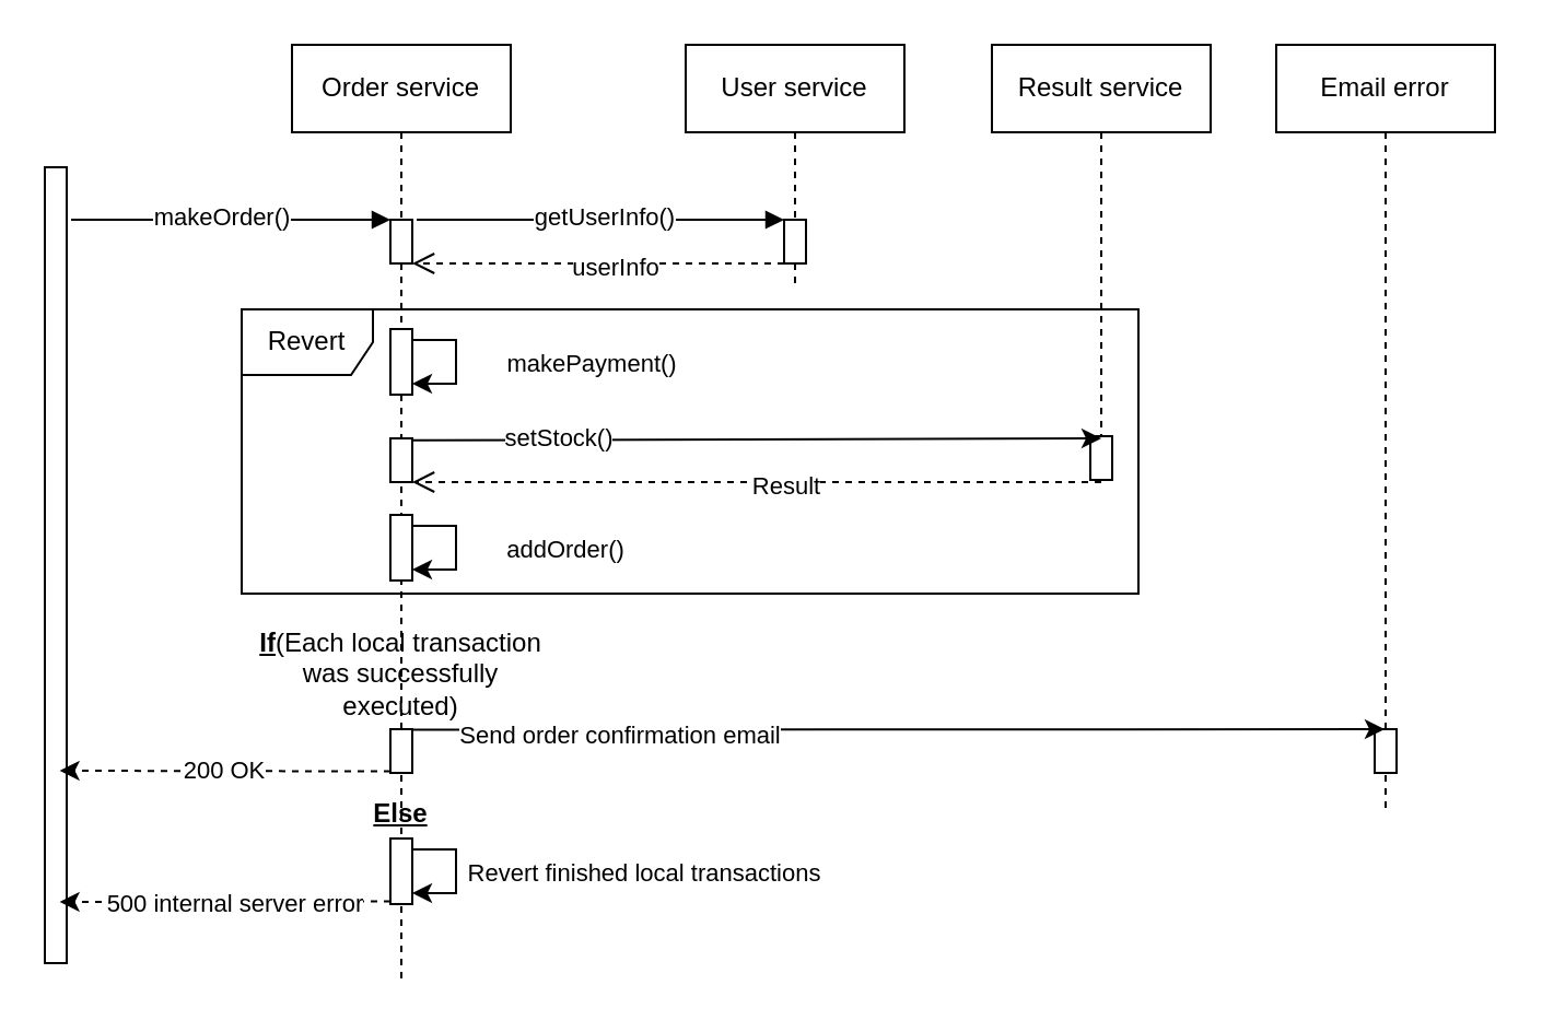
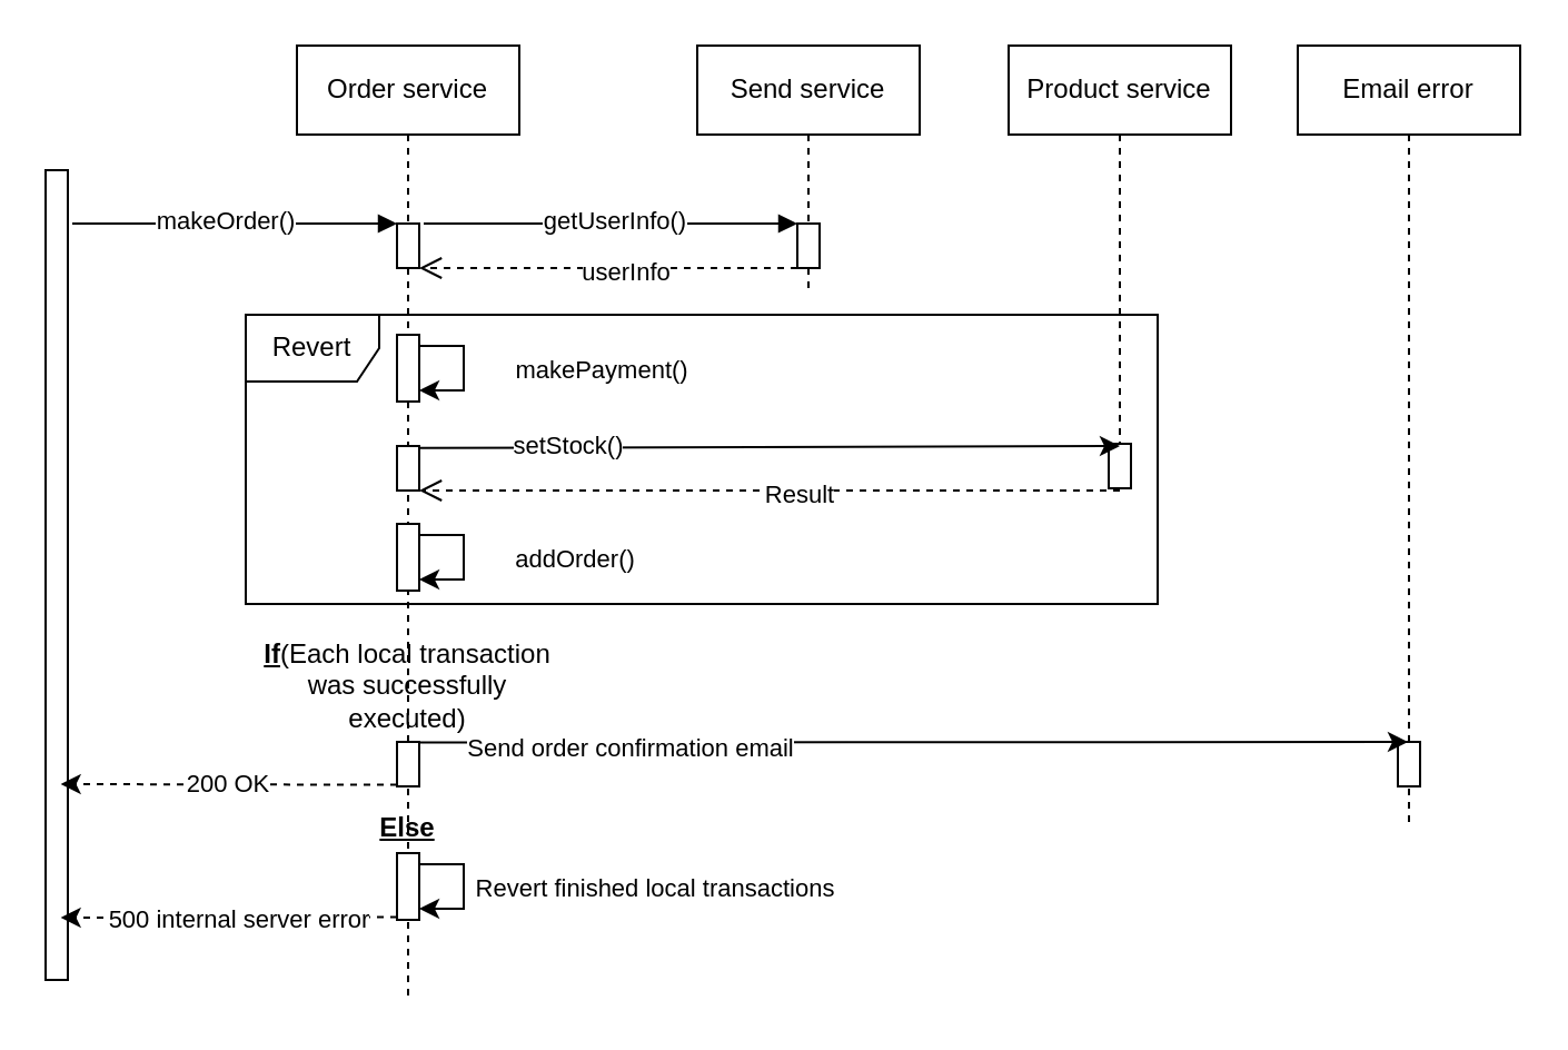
  <mxCell id="0" />
  <mxCell id="1" parent="0" />
  <mxCell id="2" value="" style="html=1;points=[[0,0,0,0,5],[0,1,0,0,-5],[1,0,0,0,5],[1,1,0,0,-5]];perimeter=orthogonalPerimeter;outlineConnect=0;targetShapes=umlLifeline;portConstraint=eastwest;newEdgeStyle={&quot;curved&quot;:0,&quot;rounded&quot;:0};" vertex="1" parent="1"><mxGeometry x="20" y="76" width="10" height="364" as="geometry" /></mxCell>
  <mxCell id="3" value="Order service" style="shape=umlLifeline;perimeter=lifelinePerimeter;whiteSpace=wrap;html=1;container=0;dropTarget=0;collapsible=0;recursiveResize=0;outlineConnect=0;portConstraint=eastwest;newEdgeStyle={&quot;edgeStyle&quot;:&quot;elbowEdgeStyle&quot;,&quot;elbow&quot;:&quot;vertical&quot;,&quot;curved&quot;:0,&quot;rounded&quot;:0};" parent="1" vertex="1"><mxGeometry x="133" y="20" width="100" height="430" as="geometry" /></mxCell>
  <mxCell id="4" value="" style="html=1;points=[];perimeter=orthogonalPerimeter;outlineConnect=0;targetShapes=umlLifeline;portConstraint=eastwest;newEdgeStyle={&quot;edgeStyle&quot;:&quot;elbowEdgeStyle&quot;,&quot;elbow&quot;:&quot;vertical&quot;,&quot;curved&quot;:0,&quot;rounded&quot;:0};" parent="3" vertex="1"><mxGeometry x="45" y="80" width="10" height="20" as="geometry" /></mxCell>
  <mxCell id="5" value="" style="html=1;points=[];perimeter=orthogonalPerimeter;outlineConnect=0;targetShapes=umlLifeline;portConstraint=eastwest;newEdgeStyle={&quot;edgeStyle&quot;:&quot;elbowEdgeStyle&quot;,&quot;elbow&quot;:&quot;vertical&quot;,&quot;curved&quot;:0,&quot;rounded&quot;:0};" parent="3" vertex="1"><mxGeometry x="45" y="130" width="10" height="30" as="geometry" /></mxCell>
  <mxCell id="6" value="" style="edgeStyle=elbowEdgeStyle;rounded=0;orthogonalLoop=1;jettySize=auto;html=1;elbow=vertical;curved=0;" parent="3" source="5" target="5" edge="1"><mxGeometry relative="1" as="geometry" /></mxCell>
  <mxCell id="7" value="&lt;span style=&quot;border-color: var(--border-color);&quot;&gt;makePayment()&lt;/span&gt;" style="edgeLabel;html=1;align=center;verticalAlign=middle;resizable=0;points=[];" parent="6" vertex="1" connectable="0"><mxGeometry x="0.333" y="2" relative="1" as="geometry"><mxPoint x="61" y="-12" as="offset" /></mxGeometry></mxCell>
  <mxCell id="8" value="" style="html=1;points=[];perimeter=orthogonalPerimeter;outlineConnect=0;targetShapes=umlLifeline;portConstraint=eastwest;newEdgeStyle={&quot;edgeStyle&quot;:&quot;elbowEdgeStyle&quot;,&quot;elbow&quot;:&quot;vertical&quot;,&quot;curved&quot;:0,&quot;rounded&quot;:0};" parent="3" vertex="1"><mxGeometry x="45" y="180" width="10" height="20" as="geometry" /></mxCell>
  <mxCell id="9" value="" style="html=1;points=[];perimeter=orthogonalPerimeter;outlineConnect=0;targetShapes=umlLifeline;portConstraint=eastwest;newEdgeStyle={&quot;edgeStyle&quot;:&quot;elbowEdgeStyle&quot;,&quot;elbow&quot;:&quot;vertical&quot;,&quot;curved&quot;:0,&quot;rounded&quot;:0};" parent="3" vertex="1"><mxGeometry x="45" y="215" width="10" height="30" as="geometry" /></mxCell>
  <mxCell id="10" style="edgeStyle=elbowEdgeStyle;rounded=0;orthogonalLoop=1;jettySize=auto;html=1;elbow=vertical;curved=0;" parent="3" source="9" target="9" edge="1"><mxGeometry relative="1" as="geometry" /></mxCell>
  <mxCell id="11" value="addOrder()" style="edgeLabel;html=1;align=center;verticalAlign=middle;resizable=0;points=[];" parent="10" vertex="1" connectable="0"><mxGeometry relative="1" as="geometry"><mxPoint x="49" as="offset" /></mxGeometry></mxCell>
  <mxCell id="12" value="" style="html=1;points=[];perimeter=orthogonalPerimeter;outlineConnect=0;targetShapes=umlLifeline;portConstraint=eastwest;newEdgeStyle={&quot;edgeStyle&quot;:&quot;elbowEdgeStyle&quot;,&quot;elbow&quot;:&quot;vertical&quot;,&quot;curved&quot;:0,&quot;rounded&quot;:0};" parent="3" vertex="1"><mxGeometry x="45" y="313" width="10" height="20" as="geometry" /></mxCell>
  <mxCell id="13" value="" style="html=1;verticalAlign=bottom;endArrow=block;edgeStyle=elbowEdgeStyle;elbow=vertical;curved=0;rounded=0;" parent="1" target="4" edge="1"><mxGeometry relative="1" as="geometry"><mxPoint x="32" y="100" as="sourcePoint" /><Array as="points"><mxPoint x="93" y="100" /></Array><mxPoint as="offset" /></mxGeometry></mxCell>
  <mxCell id="14" value="makeOrder()" style="edgeLabel;html=1;align=center;verticalAlign=middle;resizable=0;points=[];" parent="13" vertex="1" connectable="0"><mxGeometry x="-0.067" y="2" relative="1" as="geometry"><mxPoint as="offset" /></mxGeometry></mxCell>
- <mxCell id="15" value="User service" style="shape=umlLifeline;perimeter=lifelinePerimeter;whiteSpace=wrap;html=1;container=0;dropTarget=0;collapsible=0;recursiveResize=0;outlineConnect=0;portConstraint=eastwest;newEdgeStyle={&quot;edgeStyle&quot;:&quot;elbowEdgeStyle&quot;,&quot;elbow&quot;:&quot;vertical&quot;,&quot;curved&quot;:0,&quot;rounded&quot;:0};" parent="1" vertex="1"><mxGeometry x="313" y="20" width="100" height="110" as="geometry" /></mxCell>
+ <mxCell id="15" value="Send service" style="shape=umlLifeline;perimeter=lifelinePerimeter;whiteSpace=wrap;html=1;container=0;dropTarget=0;collapsible=0;recursiveResize=0;outlineConnect=0;portConstraint=eastwest;newEdgeStyle={&quot;edgeStyle&quot;:&quot;elbowEdgeStyle&quot;,&quot;elbow&quot;:&quot;vertical&quot;,&quot;curved&quot;:0,&quot;rounded&quot;:0};" parent="1" vertex="1"><mxGeometry x="313" y="20" width="100" height="110" as="geometry" /></mxCell>
  <mxCell id="16" value="" style="html=1;points=[];perimeter=orthogonalPerimeter;outlineConnect=0;targetShapes=umlLifeline;portConstraint=eastwest;newEdgeStyle={&quot;edgeStyle&quot;:&quot;elbowEdgeStyle&quot;,&quot;elbow&quot;:&quot;vertical&quot;,&quot;curved&quot;:0,&quot;rounded&quot;:0};" parent="15" vertex="1"><mxGeometry x="45" y="80" width="10" height="20" as="geometry" /></mxCell>
- <mxCell id="17" value="Result service" style="shape=umlLifeline;perimeter=lifelinePerimeter;whiteSpace=wrap;html=1;container=0;dropTarget=0;collapsible=0;recursiveResize=0;outlineConnect=0;portConstraint=eastwest;newEdgeStyle={&quot;edgeStyle&quot;:&quot;elbowEdgeStyle&quot;,&quot;elbow&quot;:&quot;vertical&quot;,&quot;curved&quot;:0,&quot;rounded&quot;:0};" parent="1" vertex="1"><mxGeometry x="453" y="20" width="100" height="200" as="geometry" /></mxCell>
+ <mxCell id="17" value="Product service" style="shape=umlLifeline;perimeter=lifelinePerimeter;whiteSpace=wrap;html=1;container=0;dropTarget=0;collapsible=0;recursiveResize=0;outlineConnect=0;portConstraint=eastwest;newEdgeStyle={&quot;edgeStyle&quot;:&quot;elbowEdgeStyle&quot;,&quot;elbow&quot;:&quot;vertical&quot;,&quot;curved&quot;:0,&quot;rounded&quot;:0};" parent="1" vertex="1"><mxGeometry x="453" y="20" width="100" height="200" as="geometry" /></mxCell>
  <mxCell id="18" value="" style="html=1;points=[];perimeter=orthogonalPerimeter;outlineConnect=0;targetShapes=umlLifeline;portConstraint=eastwest;newEdgeStyle={&quot;edgeStyle&quot;:&quot;elbowEdgeStyle&quot;,&quot;elbow&quot;:&quot;vertical&quot;,&quot;curved&quot;:0,&quot;rounded&quot;:0};" parent="17" vertex="1"><mxGeometry x="45" y="179" width="10" height="20" as="geometry" /></mxCell>
  <mxCell id="19" value="" style="html=1;verticalAlign=bottom;endArrow=block;edgeStyle=elbowEdgeStyle;elbow=vertical;curved=0;rounded=0;" parent="1" target="16" edge="1"><mxGeometry x="-0.012" relative="1" as="geometry"><mxPoint x="190" y="100" as="sourcePoint" /><Array as="points"><mxPoint x="265" y="100" /></Array><mxPoint x="353" y="100" as="targetPoint" /><mxPoint as="offset" /></mxGeometry></mxCell>
  <mxCell id="20" value="getUserInfo()" style="edgeLabel;html=1;align=center;verticalAlign=middle;resizable=0;points=[];" parent="19" vertex="1" connectable="0"><mxGeometry x="0.012" y="2" relative="1" as="geometry"><mxPoint as="offset" /></mxGeometry></mxCell>
  <mxCell id="21" style="edgeStyle=elbowEdgeStyle;rounded=0;orthogonalLoop=1;jettySize=auto;html=1;elbow=vertical;curved=0;entryX=0.5;entryY=0.5;entryDx=0;entryDy=0;entryPerimeter=0;" parent="1" edge="1"><mxGeometry relative="1" as="geometry"><mxPoint x="188" y="200.931" as="sourcePoint" /><mxPoint x="503" y="200" as="targetPoint" /></mxGeometry></mxCell>
  <mxCell id="22" value="setStock()" style="edgeLabel;html=1;align=center;verticalAlign=middle;resizable=0;points=[];" parent="21" vertex="1" connectable="0"><mxGeometry x="-0.68" y="1" relative="1" as="geometry"><mxPoint x="16" as="offset" /></mxGeometry></mxCell>
  <mxCell id="23" value="Email error" style="shape=umlLifeline;perimeter=lifelinePerimeter;whiteSpace=wrap;html=1;container=0;dropTarget=0;collapsible=0;recursiveResize=0;outlineConnect=0;portConstraint=eastwest;newEdgeStyle={&quot;edgeStyle&quot;:&quot;elbowEdgeStyle&quot;,&quot;elbow&quot;:&quot;vertical&quot;,&quot;curved&quot;:0,&quot;rounded&quot;:0};" parent="1" vertex="1"><mxGeometry x="583" y="20" width="100" height="350" as="geometry" /></mxCell>
  <mxCell id="24" value="" style="html=1;points=[];perimeter=orthogonalPerimeter;outlineConnect=0;targetShapes=umlLifeline;portConstraint=eastwest;newEdgeStyle={&quot;edgeStyle&quot;:&quot;elbowEdgeStyle&quot;,&quot;elbow&quot;:&quot;vertical&quot;,&quot;curved&quot;:0,&quot;rounded&quot;:0};" parent="23" vertex="1"><mxGeometry x="45" y="313" width="10" height="20" as="geometry" /></mxCell>
  <mxCell id="25" value="" style="html=1;verticalAlign=bottom;endArrow=open;dashed=1;endSize=8;edgeStyle=elbowEdgeStyle;elbow=vertical;curved=0;rounded=0;" parent="1" edge="1"><mxGeometry relative="1" as="geometry"><mxPoint x="358" y="119.996" as="sourcePoint" /><mxPoint x="188" y="119.996" as="targetPoint" /><mxPoint as="offset" /></mxGeometry></mxCell>
  <mxCell id="26" value="userInfo" style="edgeLabel;html=1;align=center;verticalAlign=middle;resizable=0;points=[];" parent="25" vertex="1" connectable="0"><mxGeometry x="-0.08" y="1" relative="1" as="geometry"><mxPoint as="offset" /></mxGeometry></mxCell>
  <mxCell id="27" value="&lt;b&gt;&lt;u&gt;If&lt;/u&gt;&lt;/b&gt;(Each local transaction was successfully executed)" style="text;html=1;strokeColor=none;fillColor=none;align=center;verticalAlign=middle;whiteSpace=wrap;rounded=0;" parent="1" vertex="1"><mxGeometry x="113" y="288" width="140" height="40" as="geometry" /></mxCell>
  <mxCell id="28" style="edgeStyle=elbowEdgeStyle;rounded=0;orthogonalLoop=1;jettySize=auto;html=1;elbow=vertical;curved=0;" parent="1" edge="1"><mxGeometry relative="1" as="geometry"><mxPoint x="188" y="333.276" as="sourcePoint" /><mxPoint x="632.5" y="333.276" as="targetPoint" /></mxGeometry></mxCell>
  <mxCell id="29" value="Send order confirmation email" style="edgeLabel;html=1;align=center;verticalAlign=middle;resizable=0;points=[];" parent="28" vertex="1" connectable="0"><mxGeometry x="-0.715" y="-2" relative="1" as="geometry"><mxPoint x="32" as="offset" /></mxGeometry></mxCell>
  <mxCell id="30" value="&lt;b&gt;&lt;u&gt;Else&lt;/u&gt;&lt;/b&gt;" style="text;html=1;strokeColor=none;fillColor=none;align=center;verticalAlign=middle;whiteSpace=wrap;rounded=0;" parent="1" vertex="1"><mxGeometry x="163" y="362" width="40" height="20" as="geometry" /></mxCell>
  <mxCell id="31" value="200 OK" style="edgeStyle=elbowEdgeStyle;rounded=0;orthogonalLoop=1;jettySize=auto;html=1;elbow=vertical;curved=0;dashed=1;" parent="1" edge="1"><mxGeometry relative="1" as="geometry"><mxPoint x="178" y="352.276" as="sourcePoint" /><mxPoint x="26.81" y="352.276" as="targetPoint" /></mxGeometry></mxCell>
  <mxCell id="32" value="" style="edgeStyle=elbowEdgeStyle;rounded=0;orthogonalLoop=1;jettySize=auto;html=1;elbow=vertical;curved=0;dashed=1;" parent="1" edge="1"><mxGeometry x="0.004" relative="1" as="geometry"><mxPoint x="178" y="411.759" as="sourcePoint" /><mxPoint x="26.81" y="411.759" as="targetPoint" /><mxPoint as="offset" /></mxGeometry></mxCell>
  <mxCell id="33" value="500 internal server error" style="edgeLabel;html=1;align=center;verticalAlign=middle;resizable=0;points=[];" parent="32" vertex="1" connectable="0"><mxGeometry x="0.118" y="-3" relative="1" as="geometry"><mxPoint x="13" y="3" as="offset" /></mxGeometry></mxCell>
  <mxCell id="34" value="" style="html=1;points=[];perimeter=orthogonalPerimeter;outlineConnect=0;targetShapes=umlLifeline;portConstraint=eastwest;newEdgeStyle={&quot;edgeStyle&quot;:&quot;elbowEdgeStyle&quot;,&quot;elbow&quot;:&quot;vertical&quot;,&quot;curved&quot;:0,&quot;rounded&quot;:0};" parent="1" vertex="1"><mxGeometry x="178" y="383" width="10" height="30" as="geometry" /></mxCell>
  <mxCell id="35" style="edgeStyle=elbowEdgeStyle;rounded=0;orthogonalLoop=1;jettySize=auto;html=1;elbow=vertical;curved=0;" parent="1" source="34" target="34" edge="1"><mxGeometry relative="1" as="geometry" /></mxCell>
  <mxCell id="36" value="Revert finished local transactions" style="edgeLabel;html=1;align=center;verticalAlign=middle;resizable=0;points=[];" parent="35" vertex="1" connectable="0"><mxGeometry x="0.245" y="1" relative="1" as="geometry"><mxPoint x="84" y="-7" as="offset" /></mxGeometry></mxCell>
  <mxCell id="37" value="Revert" style="shape=umlFrame;whiteSpace=wrap;html=1;pointerEvents=0;" vertex="1" parent="1"><mxGeometry x="110" y="141" width="410" height="130" as="geometry" /></mxCell>
  <mxCell id="38" value="" style="html=1;verticalAlign=bottom;endArrow=open;dashed=1;endSize=8;edgeStyle=elbowEdgeStyle;elbow=vertical;curved=0;rounded=0;" edge="1" parent="1" target="8"><mxGeometry relative="1" as="geometry"><mxPoint x="503" y="219.996" as="sourcePoint" /><mxPoint x="333" y="219.996" as="targetPoint" /><mxPoint as="offset" /></mxGeometry></mxCell>
  <mxCell id="39" value="Result" style="edgeLabel;html=1;align=center;verticalAlign=middle;resizable=0;points=[];" vertex="1" connectable="0" parent="38"><mxGeometry x="-0.08" y="1" relative="1" as="geometry"><mxPoint as="offset" /></mxGeometry></mxCell>
